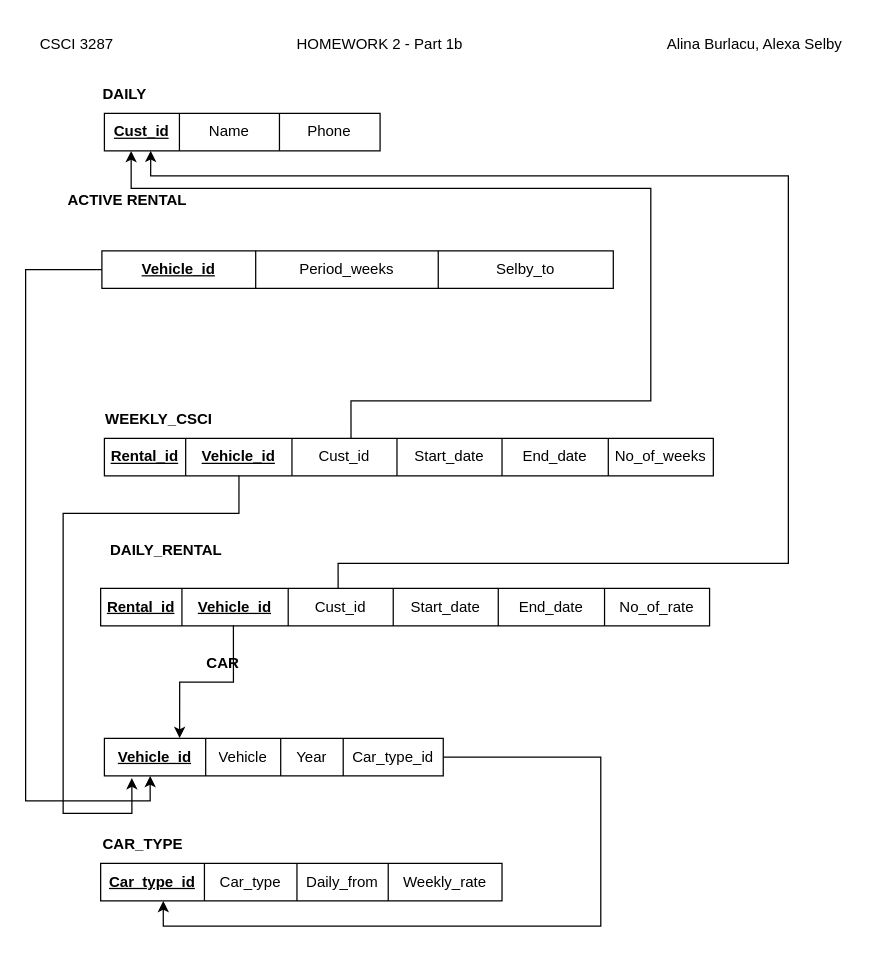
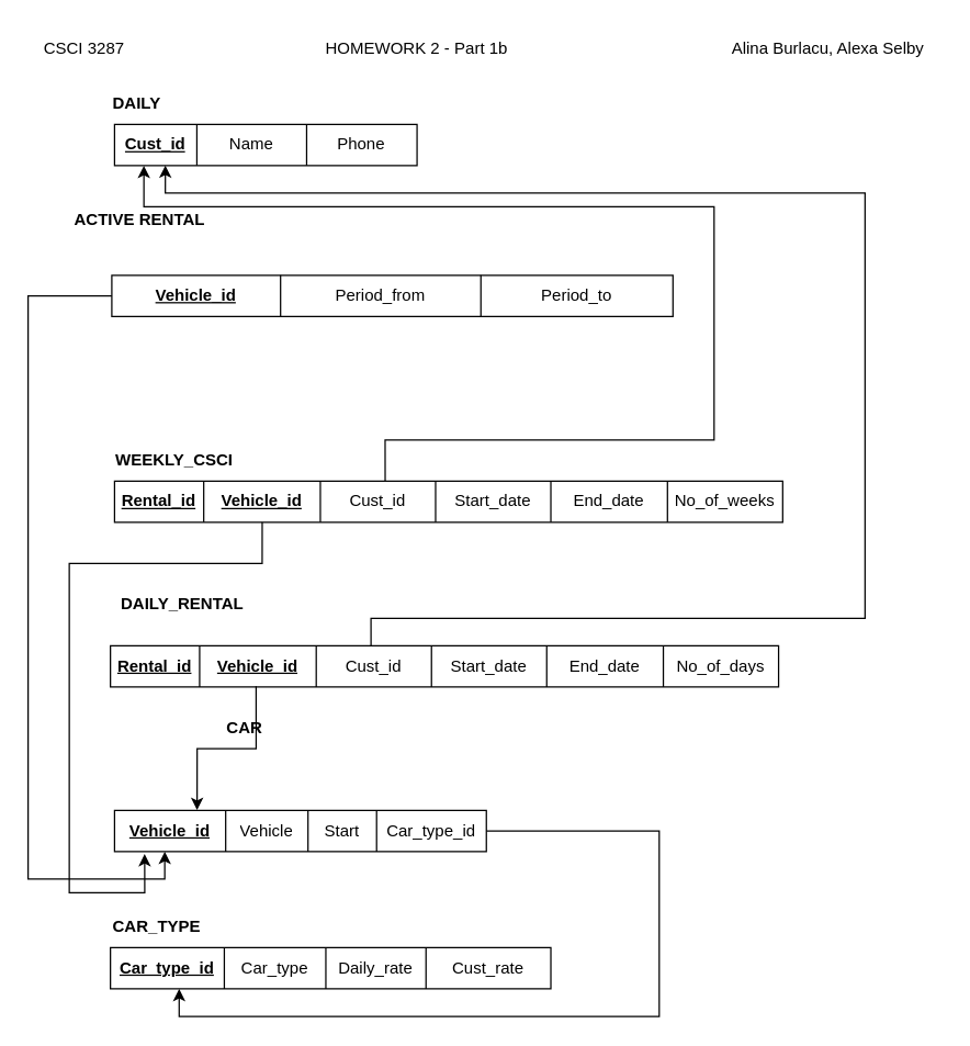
  <mxCell id="0" />
  <mxCell id="1" parent="0" />
  <mxCell id="2" value="DAILY" style="text;html=1;strokeColor=none;fillColor=none;align=left;verticalAlign=middle;whiteSpace=wrap;rounded=0;fontStyle=1" parent="1" vertex="1"><mxGeometry x="80" y="60" width="90" height="30" as="geometry" /></mxCell>
  <mxCell id="3" value="CAR" style="text;html=1;strokeColor=none;fillColor=none;align=left;verticalAlign=middle;whiteSpace=wrap;rounded=0;fontStyle=1" parent="1" vertex="1"><mxGeometry x="163" y="515" width="90" height="30" as="geometry" /></mxCell>
  <mxCell id="4" value="CAR_TYPE" style="text;html=1;strokeColor=none;fillColor=none;align=left;verticalAlign=middle;whiteSpace=wrap;rounded=0;fontStyle=1" parent="1" vertex="1"><mxGeometry x="80" y="660" width="90" height="30" as="geometry" /></mxCell>
  <mxCell id="5" value="" style="shape=table;startSize=0;container=1;collapsible=0;childLayout=tableLayout;fillColor=none;" parent="1" vertex="1"><mxGeometry x="83" y="90" width="220.483" height="30" as="geometry" /></mxCell>
  <mxCell id="6" value="" style="shape=tableRow;horizontal=0;startSize=0;swimlaneHead=0;swimlaneBody=0;top=0;left=0;bottom=0;right=0;collapsible=0;dropTarget=0;fillColor=none;points=[[0,0.5],[1,0.5]];portConstraint=eastwest;" parent="5" vertex="1"><mxGeometry width="220.483" height="30" as="geometry" /></mxCell>
  <mxCell id="7" value="&lt;b&gt;&lt;u&gt;Cust_id&lt;/u&gt;&lt;/b&gt;" style="shape=partialRectangle;html=1;whiteSpace=wrap;connectable=0;overflow=hidden;fillColor=none;top=0;left=0;bottom=0;right=0;pointerEvents=1;" parent="6" vertex="1"><mxGeometry width="60" height="30" as="geometry"><mxRectangle width="60" height="30" as="alternateBounds" /></mxGeometry></mxCell>
  <mxCell id="8" value="Name" style="shape=partialRectangle;html=1;whiteSpace=wrap;connectable=0;overflow=hidden;fillColor=none;top=0;left=0;bottom=0;right=0;pointerEvents=1;" parent="6" vertex="1"><mxGeometry x="60" width="80" height="30" as="geometry"><mxRectangle width="80" height="30" as="alternateBounds" /></mxGeometry></mxCell>
  <mxCell id="9" value="Phone" style="shape=partialRectangle;html=1;whiteSpace=wrap;connectable=0;overflow=hidden;fillColor=none;top=0;left=0;bottom=0;right=0;pointerEvents=1;" parent="6" vertex="1"><mxGeometry x="140" width="80" height="30" as="geometry"><mxRectangle width="80" height="30" as="alternateBounds" /></mxGeometry></mxCell>
  <mxCell id="10" value="" style="shape=table;startSize=0;container=1;collapsible=0;childLayout=tableLayout;fillColor=none;" parent="1" vertex="1"><mxGeometry x="83" y="590" width="271" height="30" as="geometry" /></mxCell>
  <mxCell id="11" value="" style="shape=tableRow;horizontal=0;startSize=0;swimlaneHead=0;swimlaneBody=0;top=0;left=0;bottom=0;right=0;collapsible=0;dropTarget=0;fillColor=none;points=[[0,0.5],[1,0.5]];portConstraint=eastwest;" parent="10" vertex="1"><mxGeometry width="271" height="30" as="geometry" /></mxCell>
  <mxCell id="12" value="&lt;b&gt;&lt;u&gt;Vehicle_id&lt;/u&gt;&lt;/b&gt;" style="shape=partialRectangle;html=1;whiteSpace=wrap;connectable=0;overflow=hidden;fillColor=none;top=0;left=0;bottom=0;right=0;pointerEvents=1;" parent="11" vertex="1"><mxGeometry width="81" height="30" as="geometry"><mxRectangle width="81" height="30" as="alternateBounds" /></mxGeometry></mxCell>
  <mxCell id="13" value="Vehicle" style="shape=partialRectangle;html=1;whiteSpace=wrap;connectable=0;overflow=hidden;fillColor=none;top=0;left=0;bottom=0;right=0;pointerEvents=1;" parent="11" vertex="1"><mxGeometry x="81" width="60" height="30" as="geometry"><mxRectangle width="60" height="30" as="alternateBounds" /></mxGeometry></mxCell>
- <mxCell id="14" value="Year" style="shape=partialRectangle;html=1;whiteSpace=wrap;connectable=0;overflow=hidden;fillColor=none;top=0;left=0;bottom=0;right=0;pointerEvents=1;" parent="11" vertex="1"><mxGeometry x="141" width="50" height="30" as="geometry"><mxRectangle width="50" height="30" as="alternateBounds" /></mxGeometry></mxCell>
+ <mxCell id="14" value="Start" style="shape=partialRectangle;html=1;whiteSpace=wrap;connectable=0;overflow=hidden;fillColor=none;top=0;left=0;bottom=0;right=0;pointerEvents=1;" parent="11" vertex="1"><mxGeometry x="141" width="50" height="30" as="geometry"><mxRectangle width="50" height="30" as="alternateBounds" /></mxGeometry></mxCell>
  <mxCell id="15" value="Car_type_id" style="shape=partialRectangle;html=1;whiteSpace=wrap;connectable=0;overflow=hidden;fillColor=none;top=0;left=0;bottom=0;right=0;pointerEvents=1;" parent="11" vertex="1"><mxGeometry x="191" width="80" height="30" as="geometry"><mxRectangle width="80" height="30" as="alternateBounds" /></mxGeometry></mxCell>
  <mxCell id="16" value="" style="shape=table;startSize=0;container=1;collapsible=0;childLayout=tableLayout;fillColor=none;" parent="1" vertex="1"><mxGeometry x="80" y="690" width="321" height="30" as="geometry" /></mxCell>
  <mxCell id="17" value="" style="shape=tableRow;horizontal=0;startSize=0;swimlaneHead=0;swimlaneBody=0;top=0;left=0;bottom=0;right=0;collapsible=0;dropTarget=0;fillColor=none;points=[[0,0.5],[1,0.5]];portConstraint=eastwest;" parent="16" vertex="1"><mxGeometry width="321" height="30" as="geometry" /></mxCell>
  <mxCell id="18" value="&lt;b&gt;&lt;u&gt;Car_type_id&lt;/u&gt;&lt;/b&gt;" style="shape=partialRectangle;html=1;whiteSpace=wrap;connectable=0;overflow=hidden;fillColor=none;top=0;left=0;bottom=0;right=0;pointerEvents=1;" parent="17" vertex="1"><mxGeometry width="83" height="30" as="geometry"><mxRectangle width="83" height="30" as="alternateBounds" /></mxGeometry></mxCell>
  <mxCell id="19" value="Car_type" style="shape=partialRectangle;html=1;whiteSpace=wrap;connectable=0;overflow=hidden;fillColor=none;top=0;left=0;bottom=0;right=0;pointerEvents=1;" parent="17" vertex="1"><mxGeometry x="83" width="74" height="30" as="geometry"><mxRectangle width="74" height="30" as="alternateBounds" /></mxGeometry></mxCell>
- <mxCell id="20" value="Daily_from" style="shape=partialRectangle;html=1;whiteSpace=wrap;connectable=0;overflow=hidden;fillColor=none;top=0;left=0;bottom=0;right=0;pointerEvents=1;" parent="17" vertex="1"><mxGeometry x="157" width="73" height="30" as="geometry"><mxRectangle width="73" height="30" as="alternateBounds" /></mxGeometry></mxCell>
- <mxCell id="21" value="Weekly_rate" style="shape=partialRectangle;html=1;whiteSpace=wrap;connectable=0;overflow=hidden;fillColor=none;top=0;left=0;bottom=0;right=0;pointerEvents=1;" parent="17" vertex="1"><mxGeometry x="230" width="91" height="30" as="geometry"><mxRectangle width="91" height="30" as="alternateBounds" /></mxGeometry></mxCell>
+ <mxCell id="20" value="Daily_rate" style="shape=partialRectangle;html=1;whiteSpace=wrap;connectable=0;overflow=hidden;fillColor=none;top=0;left=0;bottom=0;right=0;pointerEvents=1;" parent="17" vertex="1"><mxGeometry x="157" width="73" height="30" as="geometry"><mxRectangle width="73" height="30" as="alternateBounds" /></mxGeometry></mxCell>
+ <mxCell id="21" value="Cust_rate" style="shape=partialRectangle;html=1;whiteSpace=wrap;connectable=0;overflow=hidden;fillColor=none;top=0;left=0;bottom=0;right=0;pointerEvents=1;" parent="17" vertex="1"><mxGeometry x="230" width="91" height="30" as="geometry"><mxRectangle width="91" height="30" as="alternateBounds" /></mxGeometry></mxCell>
  <mxCell id="22" value="CSCI 3287&amp;nbsp; &amp;nbsp; &amp;nbsp; &amp;nbsp; &amp;nbsp; &amp;nbsp; &amp;nbsp; &amp;nbsp; &amp;nbsp; &amp;nbsp; &amp;nbsp; &amp;nbsp; &amp;nbsp; &amp;nbsp; &amp;nbsp; &amp;nbsp; &amp;nbsp; &amp;nbsp; &amp;nbsp; &amp;nbsp; &amp;nbsp; &amp;nbsp; HOMEWORK 2 - Part 1b&amp;nbsp; &amp;nbsp; &amp;nbsp; &amp;nbsp; &amp;nbsp; &amp;nbsp; &amp;nbsp; &amp;nbsp; &amp;nbsp; &amp;nbsp; &amp;nbsp; &amp;nbsp; &amp;nbsp; &amp;nbsp; &amp;nbsp; &amp;nbsp; &amp;nbsp; &amp;nbsp; &amp;nbsp; &amp;nbsp; &amp;nbsp; &amp;nbsp; &amp;nbsp; &amp;nbsp; &amp;nbsp;Alina Burlacu, Alexa Selby" style="text;html=1;strokeColor=none;fillColor=none;align=center;verticalAlign=middle;whiteSpace=wrap;rounded=0;" parent="1" vertex="1"><mxGeometry x="20" y="20" width="665" height="30" as="geometry" /></mxCell>
  <mxCell id="23" value="ACTIVE RENTAL" style="text;html=1;strokeColor=none;fillColor=none;align=left;verticalAlign=middle;whiteSpace=wrap;rounded=0;fontStyle=1" parent="1" vertex="1"><mxGeometry x="52" y="145" width="108" height="30" as="geometry" /></mxCell>
  <mxCell id="24" value="" style="shape=table;startSize=0;container=1;collapsible=0;childLayout=tableLayout;fillColor=none;" parent="1" vertex="1"><mxGeometry x="81" y="200" width="409" height="30" as="geometry" /></mxCell>
  <mxCell id="25" value="" style="shape=tableRow;horizontal=0;startSize=0;swimlaneHead=0;swimlaneBody=0;top=0;left=0;bottom=0;right=0;collapsible=0;dropTarget=0;fillColor=none;points=[[0,0.5],[1,0.5]];portConstraint=eastwest;" parent="24" vertex="1"><mxGeometry width="409" height="30" as="geometry" /></mxCell>
  <mxCell id="26" value="&lt;b&gt;&lt;u&gt;Vehicle_id&lt;/u&gt;&lt;/b&gt;" style="shape=partialRectangle;html=1;whiteSpace=wrap;connectable=0;overflow=hidden;fillColor=none;top=0;left=0;bottom=0;right=0;pointerEvents=1;" parent="25" vertex="1"><mxGeometry width="123" height="30" as="geometry"><mxRectangle width="123" height="30" as="alternateBounds" /></mxGeometry></mxCell>
- <mxCell id="27" value="Period_weeks" style="shape=partialRectangle;html=1;whiteSpace=wrap;connectable=0;overflow=hidden;fillColor=none;top=0;left=0;bottom=0;right=0;pointerEvents=1;" parent="25" vertex="1"><mxGeometry x="123" width="146" height="30" as="geometry"><mxRectangle width="146" height="30" as="alternateBounds" /></mxGeometry></mxCell>
- <mxCell id="28" value="Selby_to" style="shape=partialRectangle;html=1;whiteSpace=wrap;connectable=0;overflow=hidden;fillColor=none;top=0;left=0;bottom=0;right=0;pointerEvents=1;" parent="25" vertex="1"><mxGeometry x="269" width="140" height="30" as="geometry"><mxRectangle width="140" height="30" as="alternateBounds" /></mxGeometry></mxCell>
+ <mxCell id="27" value="Period_from" style="shape=partialRectangle;html=1;whiteSpace=wrap;connectable=0;overflow=hidden;fillColor=none;top=0;left=0;bottom=0;right=0;pointerEvents=1;" parent="25" vertex="1"><mxGeometry x="123" width="146" height="30" as="geometry"><mxRectangle width="146" height="30" as="alternateBounds" /></mxGeometry></mxCell>
+ <mxCell id="28" value="Period_to" style="shape=partialRectangle;html=1;whiteSpace=wrap;connectable=0;overflow=hidden;fillColor=none;top=0;left=0;bottom=0;right=0;pointerEvents=1;" parent="25" vertex="1"><mxGeometry x="269" width="140" height="30" as="geometry"><mxRectangle width="140" height="30" as="alternateBounds" /></mxGeometry></mxCell>
  <mxCell id="29" value="WEEKLY_CSCI" style="text;html=1;strokeColor=none;fillColor=none;align=left;verticalAlign=middle;whiteSpace=wrap;rounded=0;fontStyle=1" parent="1" vertex="1"><mxGeometry x="82" y="320" width="138" height="30" as="geometry" /></mxCell>
  <mxCell id="30" style="edgeStyle=orthogonalEdgeStyle;rounded=0;orthogonalLoop=1;jettySize=auto;html=1;exitX=0.221;exitY=1;exitDx=0;exitDy=0;exitPerimeter=0;entryX=0.081;entryY=1.057;entryDx=0;entryDy=0;entryPerimeter=0;" edge="1" parent="1" source="32" target="11"><mxGeometry relative="1" as="geometry"><mxPoint x="50" y="560" as="targetPoint" /><Array as="points"><mxPoint x="191" y="410" /><mxPoint x="50" y="410" /><mxPoint x="50" y="650" /><mxPoint x="105" y="650" /></Array></mxGeometry></mxCell>
  <mxCell id="31" value="" style="shape=table;startSize=0;container=1;collapsible=0;childLayout=tableLayout;fillColor=none;" parent="1" vertex="1"><mxGeometry x="83" y="350" width="487" height="30" as="geometry" /></mxCell>
  <mxCell id="32" value="" style="shape=tableRow;horizontal=0;startSize=0;swimlaneHead=0;swimlaneBody=0;top=0;left=0;bottom=0;right=0;collapsible=0;dropTarget=0;fillColor=none;points=[[0,0.5],[1,0.5]];portConstraint=eastwest;" parent="31" vertex="1"><mxGeometry width="487" height="30" as="geometry" /></mxCell>
  <mxCell id="33" value="&lt;b&gt;&lt;u&gt;Rental_id&lt;/u&gt;&lt;/b&gt;" style="shape=partialRectangle;html=1;whiteSpace=wrap;connectable=0;overflow=hidden;fillColor=none;top=0;left=0;bottom=0;right=0;pointerEvents=1;" parent="32" vertex="1"><mxGeometry width="65" height="30" as="geometry"><mxRectangle width="65" height="30" as="alternateBounds" /></mxGeometry></mxCell>
  <mxCell id="34" value="&lt;b&gt;&lt;u&gt;Vehicle_id&lt;/u&gt;&lt;/b&gt;" style="shape=partialRectangle;html=1;whiteSpace=wrap;connectable=0;overflow=hidden;fillColor=none;top=0;left=0;bottom=0;right=0;pointerEvents=1;" vertex="1" parent="32"><mxGeometry x="65" width="85" height="30" as="geometry"><mxRectangle width="85" height="30" as="alternateBounds" /></mxGeometry></mxCell>
  <mxCell id="35" value="Cust_id" style="shape=partialRectangle;html=1;whiteSpace=wrap;connectable=0;overflow=hidden;fillColor=none;top=0;left=0;bottom=0;right=0;pointerEvents=1;" vertex="1" parent="32"><mxGeometry x="150" width="84" height="30" as="geometry"><mxRectangle width="84" height="30" as="alternateBounds" /></mxGeometry></mxCell>
  <mxCell id="36" value="Start_date" style="shape=partialRectangle;html=1;whiteSpace=wrap;connectable=0;overflow=hidden;fillColor=none;top=0;left=0;bottom=0;right=0;pointerEvents=1;" vertex="1" parent="32"><mxGeometry x="234" width="84" height="30" as="geometry"><mxRectangle width="84" height="30" as="alternateBounds" /></mxGeometry></mxCell>
  <mxCell id="37" value="End_date" style="shape=partialRectangle;html=1;whiteSpace=wrap;connectable=0;overflow=hidden;fillColor=none;top=0;left=0;bottom=0;right=0;pointerEvents=1;" parent="32" vertex="1"><mxGeometry x="318" width="85" height="30" as="geometry"><mxRectangle width="85" height="30" as="alternateBounds" /></mxGeometry></mxCell>
  <mxCell id="38" value="No_of_weeks" style="shape=partialRectangle;html=1;whiteSpace=wrap;connectable=0;overflow=hidden;fillColor=none;top=0;left=0;bottom=0;right=0;pointerEvents=1;" vertex="1" parent="32"><mxGeometry x="403" width="84" height="30" as="geometry"><mxRectangle width="84" height="30" as="alternateBounds" /></mxGeometry></mxCell>
  <mxCell id="39" value="DAILY_RENTAL" style="text;html=1;strokeColor=none;fillColor=none;align=left;verticalAlign=middle;whiteSpace=wrap;rounded=0;fontStyle=1" parent="1" vertex="1"><mxGeometry x="86" y="425" width="120" height="30" as="geometry" /></mxCell>
  <mxCell id="40" style="edgeStyle=orthogonalEdgeStyle;rounded=0;orthogonalLoop=1;jettySize=auto;html=1;entryX=0.097;entryY=1.006;entryDx=0;entryDy=0;entryPerimeter=0;exitX=0.405;exitY=0;exitDx=0;exitDy=0;exitPerimeter=0;" parent="1" source="32" target="6" edge="1"><mxGeometry relative="1" as="geometry"><Array as="points"><mxPoint x="280" y="320" /><mxPoint x="520" y="320" /><mxPoint x="520" y="150" /><mxPoint x="104" y="150" /></Array></mxGeometry></mxCell>
  <mxCell id="41" style="edgeStyle=orthogonalEdgeStyle;rounded=0;orthogonalLoop=1;jettySize=auto;html=1;entryX=0.156;entryY=1;entryDx=0;entryDy=0;entryPerimeter=0;" edge="1" parent="1" source="11" target="17"><mxGeometry relative="1" as="geometry"><Array as="points"><mxPoint x="480" y="605" /><mxPoint x="480" y="740" /><mxPoint x="130" y="740" /></Array></mxGeometry></mxCell>
  <mxCell id="42" value="" style="shape=table;startSize=0;container=1;collapsible=0;childLayout=tableLayout;fillColor=none;" vertex="1" parent="1"><mxGeometry x="80" y="470" width="487" height="30" as="geometry" /></mxCell>
  <mxCell id="43" value="" style="shape=tableRow;horizontal=0;startSize=0;swimlaneHead=0;swimlaneBody=0;top=0;left=0;bottom=0;right=0;collapsible=0;dropTarget=0;fillColor=none;points=[[0,0.5],[1,0.5]];portConstraint=eastwest;" vertex="1" parent="42"><mxGeometry width="487" height="30" as="geometry" /></mxCell>
  <mxCell id="44" value="&lt;b&gt;&lt;u&gt;Rental_id&lt;/u&gt;&lt;/b&gt;" style="shape=partialRectangle;html=1;whiteSpace=wrap;connectable=0;overflow=hidden;fillColor=none;top=0;left=0;bottom=0;right=0;pointerEvents=1;" vertex="1" parent="43"><mxGeometry width="65" height="30" as="geometry"><mxRectangle width="65" height="30" as="alternateBounds" /></mxGeometry></mxCell>
  <mxCell id="45" value="&lt;b&gt;&lt;u&gt;Vehicle_id&lt;/u&gt;&lt;/b&gt;" style="shape=partialRectangle;html=1;whiteSpace=wrap;connectable=0;overflow=hidden;fillColor=none;top=0;left=0;bottom=0;right=0;pointerEvents=1;" vertex="1" parent="43"><mxGeometry x="65" width="85" height="30" as="geometry"><mxRectangle width="85" height="30" as="alternateBounds" /></mxGeometry></mxCell>
  <mxCell id="46" value="Cust_id" style="shape=partialRectangle;html=1;whiteSpace=wrap;connectable=0;overflow=hidden;fillColor=none;top=0;left=0;bottom=0;right=0;pointerEvents=1;" vertex="1" parent="43"><mxGeometry x="150" width="84" height="30" as="geometry"><mxRectangle width="84" height="30" as="alternateBounds" /></mxGeometry></mxCell>
  <mxCell id="47" value="Start_date" style="shape=partialRectangle;html=1;whiteSpace=wrap;connectable=0;overflow=hidden;fillColor=none;top=0;left=0;bottom=0;right=0;pointerEvents=1;" vertex="1" parent="43"><mxGeometry x="234" width="84" height="30" as="geometry"><mxRectangle width="84" height="30" as="alternateBounds" /></mxGeometry></mxCell>
  <mxCell id="48" value="End_date" style="shape=partialRectangle;html=1;whiteSpace=wrap;connectable=0;overflow=hidden;fillColor=none;top=0;left=0;bottom=0;right=0;pointerEvents=1;" vertex="1" parent="43"><mxGeometry x="318" width="85" height="30" as="geometry"><mxRectangle width="85" height="30" as="alternateBounds" /></mxGeometry></mxCell>
- <mxCell id="49" value="No_of_rate" style="shape=partialRectangle;html=1;whiteSpace=wrap;connectable=0;overflow=hidden;fillColor=none;top=0;left=0;bottom=0;right=0;pointerEvents=1;" vertex="1" parent="43"><mxGeometry x="403" width="84" height="30" as="geometry"><mxRectangle width="84" height="30" as="alternateBounds" /></mxGeometry></mxCell>
+ <mxCell id="49" value="No_of_days" style="shape=partialRectangle;html=1;whiteSpace=wrap;connectable=0;overflow=hidden;fillColor=none;top=0;left=0;bottom=0;right=0;pointerEvents=1;" vertex="1" parent="43"><mxGeometry x="403" width="84" height="30" as="geometry"><mxRectangle width="84" height="30" as="alternateBounds" /></mxGeometry></mxCell>
  <mxCell id="50" style="edgeStyle=orthogonalEdgeStyle;rounded=0;orthogonalLoop=1;jettySize=auto;html=1;entryX=0.168;entryY=1;entryDx=0;entryDy=0;entryPerimeter=0;exitX=0.39;exitY=0;exitDx=0;exitDy=0;exitPerimeter=0;" edge="1" parent="1" source="43" target="6"><mxGeometry relative="1" as="geometry"><Array as="points"><mxPoint x="270" y="450" /><mxPoint x="630" y="450" /><mxPoint x="630" y="140" /><mxPoint x="120" y="140" /></Array></mxGeometry></mxCell>
  <mxCell id="51" style="edgeStyle=orthogonalEdgeStyle;rounded=0;orthogonalLoop=1;jettySize=auto;html=1;entryX=0.135;entryY=1;entryDx=0;entryDy=0;entryPerimeter=0;" edge="1" parent="1" source="25" target="11"><mxGeometry relative="1" as="geometry"><Array as="points"><mxPoint x="20" y="215" /><mxPoint x="20" y="640" /><mxPoint x="120" y="640" /></Array></mxGeometry></mxCell>
  <mxCell id="52" style="edgeStyle=orthogonalEdgeStyle;rounded=0;orthogonalLoop=1;jettySize=auto;html=1;exitX=0.218;exitY=0.981;exitDx=0;exitDy=0;entryX=0.222;entryY=-0.01;entryDx=0;entryDy=0;entryPerimeter=0;exitPerimeter=0;" edge="1" parent="1" source="43" target="11"><mxGeometry relative="1" as="geometry"><Array as="points"><mxPoint x="186" y="545" /><mxPoint x="143" y="545" /></Array></mxGeometry></mxCell>
